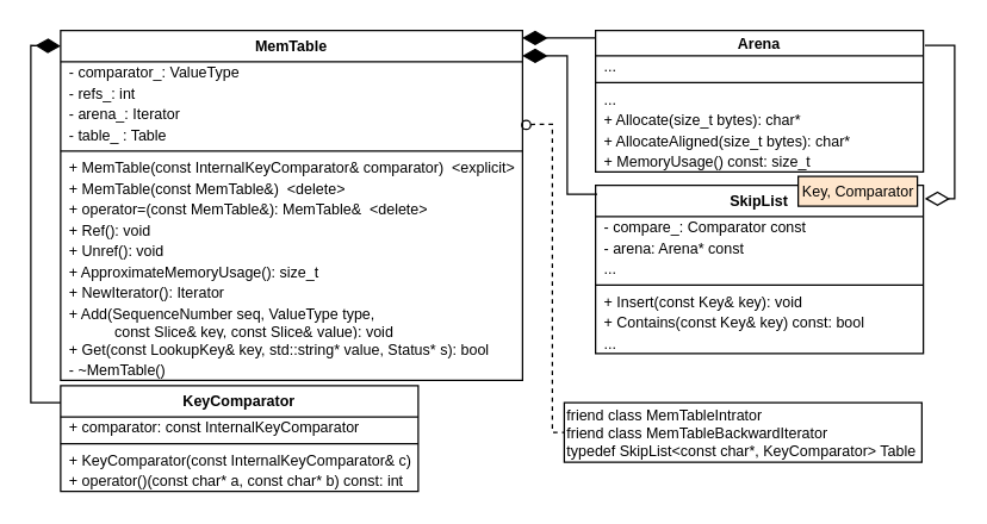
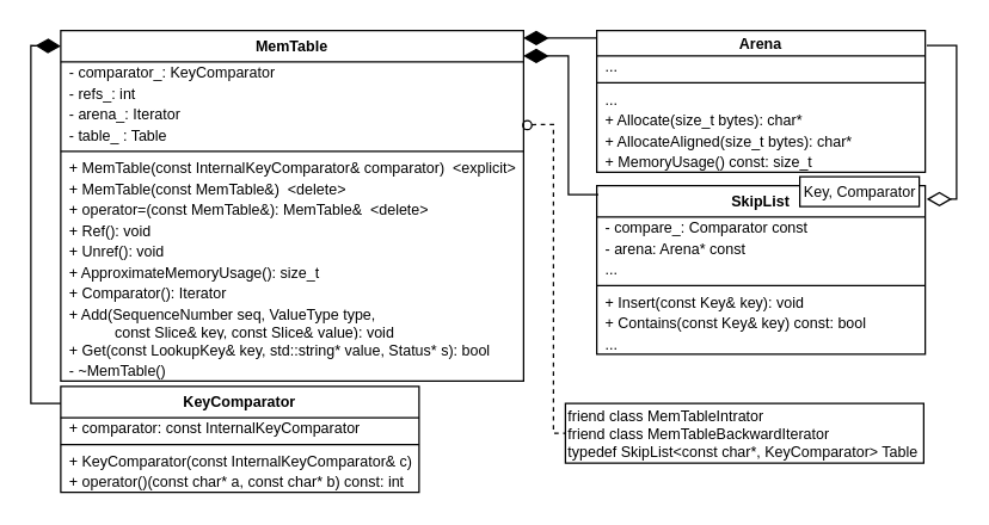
  <mxCell id="0" />
  <mxCell id="1" parent="0" />
  <mxCell id="2" value="KeyComparator" style="swimlane;fontStyle=1;align=center;verticalAlign=middle;childLayout=stackLayout;horizontal=1;startSize=21;horizontalStack=0;resizeParent=1;resizeParentMax=0;resizeLast=0;collapsible=1;marginBottom=0;fontSize=10;" parent="1" vertex="1"><mxGeometry x="40" y="258.5" width="240" height="71" as="geometry" /></mxCell>
  <mxCell id="3" value="+ comparator: const InternalKeyComparator" style="text;strokeColor=none;fillColor=none;align=left;verticalAlign=middle;spacingLeft=4;spacingRight=4;overflow=hidden;rotatable=0;points=[[0,0.5],[1,0.5]];portConstraint=eastwest;fontSize=10;" parent="2" vertex="1"><mxGeometry y="21" width="240" height="14" as="geometry" /></mxCell>
  <mxCell id="4" value="" style="line;strokeWidth=1;fillColor=none;align=left;verticalAlign=middle;spacingTop=-1;spacingLeft=3;spacingRight=3;rotatable=0;labelPosition=right;points=[];portConstraint=eastwest;" parent="2" vertex="1"><mxGeometry y="35" width="240" height="8" as="geometry" /></mxCell>
  <mxCell id="5" value="+ KeyComparator(const InternalKeyComparator&amp; c)" style="text;strokeColor=none;fillColor=none;align=left;verticalAlign=middle;spacingLeft=4;spacingRight=4;overflow=hidden;rotatable=0;points=[[0,0.5],[1,0.5]];portConstraint=eastwest;fontSize=10;" parent="2" vertex="1"><mxGeometry y="43" width="240" height="14" as="geometry" /></mxCell>
  <mxCell id="6" value="+ operator()(const char* a, const char* b) const: int" style="text;strokeColor=none;fillColor=none;align=left;verticalAlign=middle;spacingLeft=4;spacingRight=4;overflow=hidden;rotatable=0;points=[[0,0.5],[1,0.5]];portConstraint=eastwest;fontSize=10;" parent="2" vertex="1"><mxGeometry y="57" width="240" height="14" as="geometry" /></mxCell>
  <mxCell id="7" value="MemTable" style="swimlane;fontStyle=1;align=center;verticalAlign=middle;childLayout=stackLayout;horizontal=1;startSize=21;horizontalStack=0;resizeParent=1;resizeParentMax=0;resizeLast=0;collapsible=1;marginBottom=0;fontSize=10;" vertex="1" parent="1"><mxGeometry x="40" y="20" width="310" height="235" as="geometry" /></mxCell>
- <mxCell id="8" value="- comparator_: ValueType" style="text;strokeColor=none;fillColor=none;align=left;verticalAlign=middle;spacingLeft=4;spacingRight=4;overflow=hidden;rotatable=0;points=[[0,0.5],[1,0.5]];portConstraint=eastwest;fontSize=10;" vertex="1" parent="7"><mxGeometry y="21" width="310" height="14" as="geometry" /></mxCell>
+ <mxCell id="8" value="- comparator_: KeyComparator" style="text;strokeColor=none;fillColor=none;align=left;verticalAlign=middle;spacingLeft=4;spacingRight=4;overflow=hidden;rotatable=0;points=[[0,0.5],[1,0.5]];portConstraint=eastwest;fontSize=10;" vertex="1" parent="7"><mxGeometry y="21" width="310" height="14" as="geometry" /></mxCell>
  <mxCell id="9" value="- refs_: int" style="text;strokeColor=none;fillColor=none;align=left;verticalAlign=middle;spacingLeft=4;spacingRight=4;overflow=hidden;rotatable=0;points=[[0,0.5],[1,0.5]];portConstraint=eastwest;fontSize=10;" vertex="1" parent="7"><mxGeometry y="35" width="310" height="14" as="geometry" /></mxCell>
  <mxCell id="10" value="- arena_: Iterator" style="text;strokeColor=none;fillColor=none;align=left;verticalAlign=middle;spacingLeft=4;spacingRight=4;overflow=hidden;rotatable=0;points=[[0,0.5],[1,0.5]];portConstraint=eastwest;fontSize=10;" vertex="1" parent="7"><mxGeometry y="49" width="310" height="14" as="geometry" /></mxCell>
  <mxCell id="11" value="- table_ : Table" style="text;strokeColor=none;fillColor=none;align=left;verticalAlign=middle;spacingLeft=4;spacingRight=4;overflow=hidden;rotatable=0;points=[[0,0.5],[1,0.5]];portConstraint=eastwest;fontSize=10;" vertex="1" parent="7"><mxGeometry y="63" width="310" height="14" as="geometry" /></mxCell>
  <mxCell id="12" value="" style="line;strokeWidth=1;fillColor=none;align=left;verticalAlign=middle;spacingTop=-1;spacingLeft=3;spacingRight=3;rotatable=0;labelPosition=right;points=[];portConstraint=eastwest;" vertex="1" parent="7"><mxGeometry y="77" width="310" height="8" as="geometry" /></mxCell>
  <mxCell id="13" value="+ MemTable(const InternalKeyComparator&amp; comparator)  &lt;explicit&gt;" style="text;strokeColor=none;fillColor=none;align=left;verticalAlign=middle;spacingLeft=4;spacingRight=4;overflow=hidden;rotatable=0;points=[[0,0.5],[1,0.5]];portConstraint=eastwest;fontSize=10;" vertex="1" parent="7"><mxGeometry y="85" width="310" height="14" as="geometry" /></mxCell>
  <mxCell id="14" value="+ MemTable(const MemTable&amp;)  &lt;delete&gt;" style="text;strokeColor=none;fillColor=none;align=left;verticalAlign=middle;spacingLeft=4;spacingRight=4;overflow=hidden;rotatable=0;points=[[0,0.5],[1,0.5]];portConstraint=eastwest;fontSize=10;" vertex="1" parent="7"><mxGeometry y="99" width="310" height="14" as="geometry" /></mxCell>
  <mxCell id="15" value="+ operator=(const MemTable&amp;): MemTable&amp;  &lt;delete&gt;" style="text;strokeColor=none;fillColor=none;align=left;verticalAlign=middle;spacingLeft=4;spacingRight=4;overflow=hidden;rotatable=0;points=[[0,0.5],[1,0.5]];portConstraint=eastwest;fontSize=10;" vertex="1" parent="7"><mxGeometry y="113" width="310" height="14" as="geometry" /></mxCell>
  <mxCell id="16" value="+ Ref(): void" style="text;strokeColor=none;fillColor=none;align=left;verticalAlign=middle;spacingLeft=4;spacingRight=4;overflow=hidden;rotatable=0;points=[[0,0.5],[1,0.5]];portConstraint=eastwest;fontSize=10;" vertex="1" parent="7"><mxGeometry y="127" width="310" height="14" as="geometry" /></mxCell>
  <mxCell id="17" value="+ Unref(): void" style="text;strokeColor=none;fillColor=none;align=left;verticalAlign=middle;spacingLeft=4;spacingRight=4;overflow=hidden;rotatable=0;points=[[0,0.5],[1,0.5]];portConstraint=eastwest;fontSize=10;" vertex="1" parent="7"><mxGeometry y="141" width="310" height="14" as="geometry" /></mxCell>
  <mxCell id="18" value="+ ApproximateMemoryUsage(): size_t" style="text;strokeColor=none;fillColor=none;align=left;verticalAlign=middle;spacingLeft=4;spacingRight=4;overflow=hidden;rotatable=0;points=[[0,0.5],[1,0.5]];portConstraint=eastwest;fontSize=10;" vertex="1" parent="7"><mxGeometry y="155" width="310" height="14" as="geometry" /></mxCell>
- <mxCell id="19" value="+ NewIterator(): Iterator" style="text;strokeColor=none;fillColor=none;align=left;verticalAlign=middle;spacingLeft=4;spacingRight=4;overflow=hidden;rotatable=0;points=[[0,0.5],[1,0.5]];portConstraint=eastwest;fontSize=10;" vertex="1" parent="7"><mxGeometry y="169" width="310" height="14" as="geometry" /></mxCell>
+ <mxCell id="19" value="+ Comparator(): Iterator" style="text;strokeColor=none;fillColor=none;align=left;verticalAlign=middle;spacingLeft=4;spacingRight=4;overflow=hidden;rotatable=0;points=[[0,0.5],[1,0.5]];portConstraint=eastwest;fontSize=10;" vertex="1" parent="7"><mxGeometry y="169" width="310" height="14" as="geometry" /></mxCell>
  <mxCell id="20" value="+ Add(SequenceNumber seq, ValueType type, &#10;           const Slice&amp; key, const Slice&amp; value): void" style="text;strokeColor=none;fillColor=none;align=left;verticalAlign=middle;spacingLeft=4;spacingRight=4;overflow=hidden;rotatable=0;points=[[0,0.5],[1,0.5]];portConstraint=eastwest;fontSize=10;" vertex="1" parent="7"><mxGeometry y="183" width="310" height="24" as="geometry" /></mxCell>
  <mxCell id="21" value="+ Get(const LookupKey&amp; key, std::string* value, Status* s): bool" style="text;strokeColor=none;fillColor=none;align=left;verticalAlign=middle;spacingLeft=4;spacingRight=4;overflow=hidden;rotatable=0;points=[[0,0.5],[1,0.5]];portConstraint=eastwest;fontSize=10;" vertex="1" parent="7"><mxGeometry y="207" width="310" height="14" as="geometry" /></mxCell>
  <mxCell id="22" value="- ~MemTable()" style="text;strokeColor=none;fillColor=none;align=left;verticalAlign=middle;spacingLeft=4;spacingRight=4;overflow=hidden;rotatable=0;points=[[0,0.5],[1,0.5]];portConstraint=eastwest;fontSize=10;" vertex="1" parent="7"><mxGeometry y="221" width="310" height="14" as="geometry" /></mxCell>
  <mxCell id="23" value="Arena" style="swimlane;fontStyle=1;align=center;verticalAlign=middle;childLayout=stackLayout;horizontal=1;startSize=17;horizontalStack=0;resizeParent=1;resizeParentMax=0;resizeLast=0;collapsible=1;marginBottom=0;fontSize=10;" vertex="1" parent="1"><mxGeometry x="399" y="20" width="220" height="95" as="geometry" /></mxCell>
  <mxCell id="24" value="..." style="text;strokeColor=none;fillColor=none;align=left;verticalAlign=middle;spacingLeft=4;spacingRight=4;overflow=hidden;rotatable=0;points=[[0,0.5],[1,0.5]];portConstraint=eastwest;fontSize=10;" vertex="1" parent="23"><mxGeometry y="17" width="220" height="14" as="geometry" /></mxCell>
  <mxCell id="25" value="" style="line;strokeWidth=1;fillColor=none;align=left;verticalAlign=middle;spacingTop=-1;spacingLeft=3;spacingRight=3;rotatable=0;labelPosition=right;points=[];portConstraint=eastwest;" vertex="1" parent="23"><mxGeometry y="31" width="220" height="8" as="geometry" /></mxCell>
  <mxCell id="26" value="..." style="text;strokeColor=none;fillColor=none;align=left;verticalAlign=middle;spacingLeft=4;spacingRight=4;overflow=hidden;rotatable=0;points=[[0,0.5],[1,0.5]];portConstraint=eastwest;fontSize=10;fontStyle=0" vertex="1" parent="23"><mxGeometry y="39" width="220" height="14" as="geometry" /></mxCell>
  <mxCell id="27" value="+ Allocate(size_t bytes): char*" style="text;strokeColor=none;fillColor=none;align=left;verticalAlign=middle;spacingLeft=4;spacingRight=4;overflow=hidden;rotatable=0;points=[[0,0.5],[1,0.5]];portConstraint=eastwest;fontSize=10;fontStyle=0" vertex="1" parent="23"><mxGeometry y="53" width="220" height="14" as="geometry" /></mxCell>
  <mxCell id="28" value="+ AllocateAligned(size_t bytes): char*" style="text;strokeColor=none;fillColor=none;align=left;verticalAlign=middle;spacingLeft=4;spacingRight=4;overflow=hidden;rotatable=0;points=[[0,0.5],[1,0.5]];portConstraint=eastwest;fontSize=10;fontStyle=0" vertex="1" parent="23"><mxGeometry y="67" width="220" height="14" as="geometry" /></mxCell>
  <mxCell id="29" value="+ MemoryUsage() const: size_t" style="text;strokeColor=none;fillColor=none;align=left;verticalAlign=middle;spacingLeft=4;spacingRight=4;overflow=hidden;rotatable=0;points=[[0,0.5],[1,0.5]];portConstraint=eastwest;fontSize=10;fontStyle=0" vertex="1" parent="23"><mxGeometry y="81" width="220" height="14" as="geometry" /></mxCell>
  <mxCell id="30" value="SkipList" style="swimlane;fontStyle=1;align=center;verticalAlign=middle;childLayout=stackLayout;horizontal=1;startSize=21;horizontalStack=0;resizeParent=1;resizeParentMax=0;resizeLast=0;collapsible=1;marginBottom=0;fontSize=10;" vertex="1" parent="1"><mxGeometry x="399" y="124" width="220" height="113" as="geometry" /></mxCell>
  <mxCell id="31" value="- compare_: Comparator const" style="text;strokeColor=none;fillColor=none;align=left;verticalAlign=middle;spacingLeft=4;spacingRight=4;overflow=hidden;rotatable=0;points=[[0,0.5],[1,0.5]];portConstraint=eastwest;fontSize=10;" vertex="1" parent="30"><mxGeometry y="21" width="220" height="14" as="geometry" /></mxCell>
  <mxCell id="32" value="- arena: Arena* const" style="text;strokeColor=none;fillColor=none;align=left;verticalAlign=middle;spacingLeft=4;spacingRight=4;overflow=hidden;rotatable=0;points=[[0,0.5],[1,0.5]];portConstraint=eastwest;fontSize=10;" vertex="1" parent="30"><mxGeometry y="35" width="220" height="14" as="geometry" /></mxCell>
  <mxCell id="33" value="..." style="text;strokeColor=none;fillColor=none;align=left;verticalAlign=middle;spacingLeft=4;spacingRight=4;overflow=hidden;rotatable=0;points=[[0,0.5],[1,0.5]];portConstraint=eastwest;fontSize=10;" vertex="1" parent="30"><mxGeometry y="49" width="220" height="14" as="geometry" /></mxCell>
  <mxCell id="34" value="" style="line;strokeWidth=1;fillColor=none;align=left;verticalAlign=middle;spacingTop=-1;spacingLeft=3;spacingRight=3;rotatable=0;labelPosition=right;points=[];portConstraint=eastwest;" vertex="1" parent="30"><mxGeometry y="63" width="220" height="8" as="geometry" /></mxCell>
  <mxCell id="35" value="+ Insert(const Key&amp; key): void" style="text;strokeColor=none;fillColor=none;align=left;verticalAlign=middle;spacingLeft=4;spacingRight=4;overflow=hidden;rotatable=0;points=[[0,0.5],[1,0.5]];portConstraint=eastwest;fontSize=10;fontStyle=0" vertex="1" parent="30"><mxGeometry y="71" width="220" height="14" as="geometry" /></mxCell>
  <mxCell id="36" value="+ Contains(const Key&amp; key) const: bool" style="text;strokeColor=none;fillColor=none;align=left;verticalAlign=middle;spacingLeft=4;spacingRight=4;overflow=hidden;rotatable=0;points=[[0,0.5],[1,0.5]];portConstraint=eastwest;fontSize=10;fontStyle=0" vertex="1" parent="30"><mxGeometry y="85" width="220" height="14" as="geometry" /></mxCell>
  <mxCell id="37" value="..." style="text;strokeColor=none;fillColor=none;align=left;verticalAlign=middle;spacingLeft=4;spacingRight=4;overflow=hidden;rotatable=0;points=[[0,0.5],[1,0.5]];portConstraint=eastwest;fontSize=10;fontStyle=0" vertex="1" parent="30"><mxGeometry y="99" width="220" height="14" as="geometry" /></mxCell>
- <mxCell id="38" value="&lt;span style=&quot;text-align: left&quot;&gt;Key, Comparator&lt;/span&gt;" style="html=1;fontSize=10;fillColor=#ffe6cc;" vertex="1" parent="1"><mxGeometry x="535" y="118" width="80" height="20" as="geometry" /></mxCell>
+ <mxCell id="38" value="&lt;span style=&quot;text-align: left&quot;&gt;Key, Comparator&lt;/span&gt;" style="html=1;fontSize=10;" vertex="1" parent="1"><mxGeometry x="535" y="118" width="80" height="20" as="geometry" /></mxCell>
  <mxCell id="39" value="&lt;span style=&quot;font-size: 10px&quot;&gt;friend class MemTableIntrator&lt;br&gt;friend class MemTableBackwardIterator&lt;br&gt;typedef SkipList&amp;lt;const char*, KeyComparator&amp;gt; Table&lt;/span&gt;" style="html=1;align=left;fontSize=10;" parent="1" vertex="1"><mxGeometry x="378" y="270" width="240" height="40" as="geometry" /></mxCell>
  <mxCell id="40" value="" style="endArrow=diamondThin;endFill=1;endSize=14;html=1;entryX=0;entryY=0.045;entryDx=0;entryDy=0;entryPerimeter=0;rounded=0;" edge="1" parent="1" target="7"><mxGeometry width="160" relative="1" as="geometry"><mxPoint x="40" y="270" as="sourcePoint" /><mxPoint x="200" y="350" as="targetPoint" /><Array as="points"><mxPoint x="20" y="270" /><mxPoint x="20" y="30" /></Array></mxGeometry></mxCell>
  <mxCell id="41" value="" style="endArrow=diamondThin;endFill=1;endSize=14;html=1;rounded=0;" edge="1" parent="1"><mxGeometry width="160" relative="1" as="geometry"><mxPoint x="399" y="25" as="sourcePoint" /><mxPoint x="350" y="25" as="targetPoint" /></mxGeometry></mxCell>
  <mxCell id="42" value="" style="endArrow=diamondThin;endFill=1;endSize=14;html=1;rounded=0;exitX=0.005;exitY=0.053;exitDx=0;exitDy=0;exitPerimeter=0;" edge="1" parent="1" source="30"><mxGeometry width="160" relative="1" as="geometry"><mxPoint x="399" y="37" as="sourcePoint" /><mxPoint x="350" y="37" as="targetPoint" /><Array as="points"><mxPoint x="380" y="130" /><mxPoint x="380" y="37" /></Array></mxGeometry></mxCell>
  <mxCell id="43" value="" style="endArrow=diamondThin;endFill=0;endSize=14;html=1;rounded=0;" edge="1" parent="1"><mxGeometry width="160" relative="1" as="geometry"><mxPoint x="620" y="30" as="sourcePoint" /><mxPoint x="620" y="133" as="targetPoint" /><Array as="points"><mxPoint x="640" y="30" /><mxPoint x="640" y="133" /></Array></mxGeometry></mxCell>
  <mxCell id="44" value="" style="endArrow=none;dashed=1;endFill=0;endSize=12;html=1;startArrow=oval;startFill=0;exitX=1.008;exitY=1.031;exitDx=0;exitDy=0;exitPerimeter=0;entryX=0;entryY=0.5;entryDx=0;entryDy=0;rounded=0;" edge="1" parent="1" source="10" target="39"><mxGeometry width="160" relative="1" as="geometry"><mxPoint x="10" y="350" as="sourcePoint" /><mxPoint x="370" y="290" as="targetPoint" /><Array as="points"><mxPoint x="360" y="83" /><mxPoint x="370" y="83" /><mxPoint x="370" y="290" /></Array></mxGeometry></mxCell>
